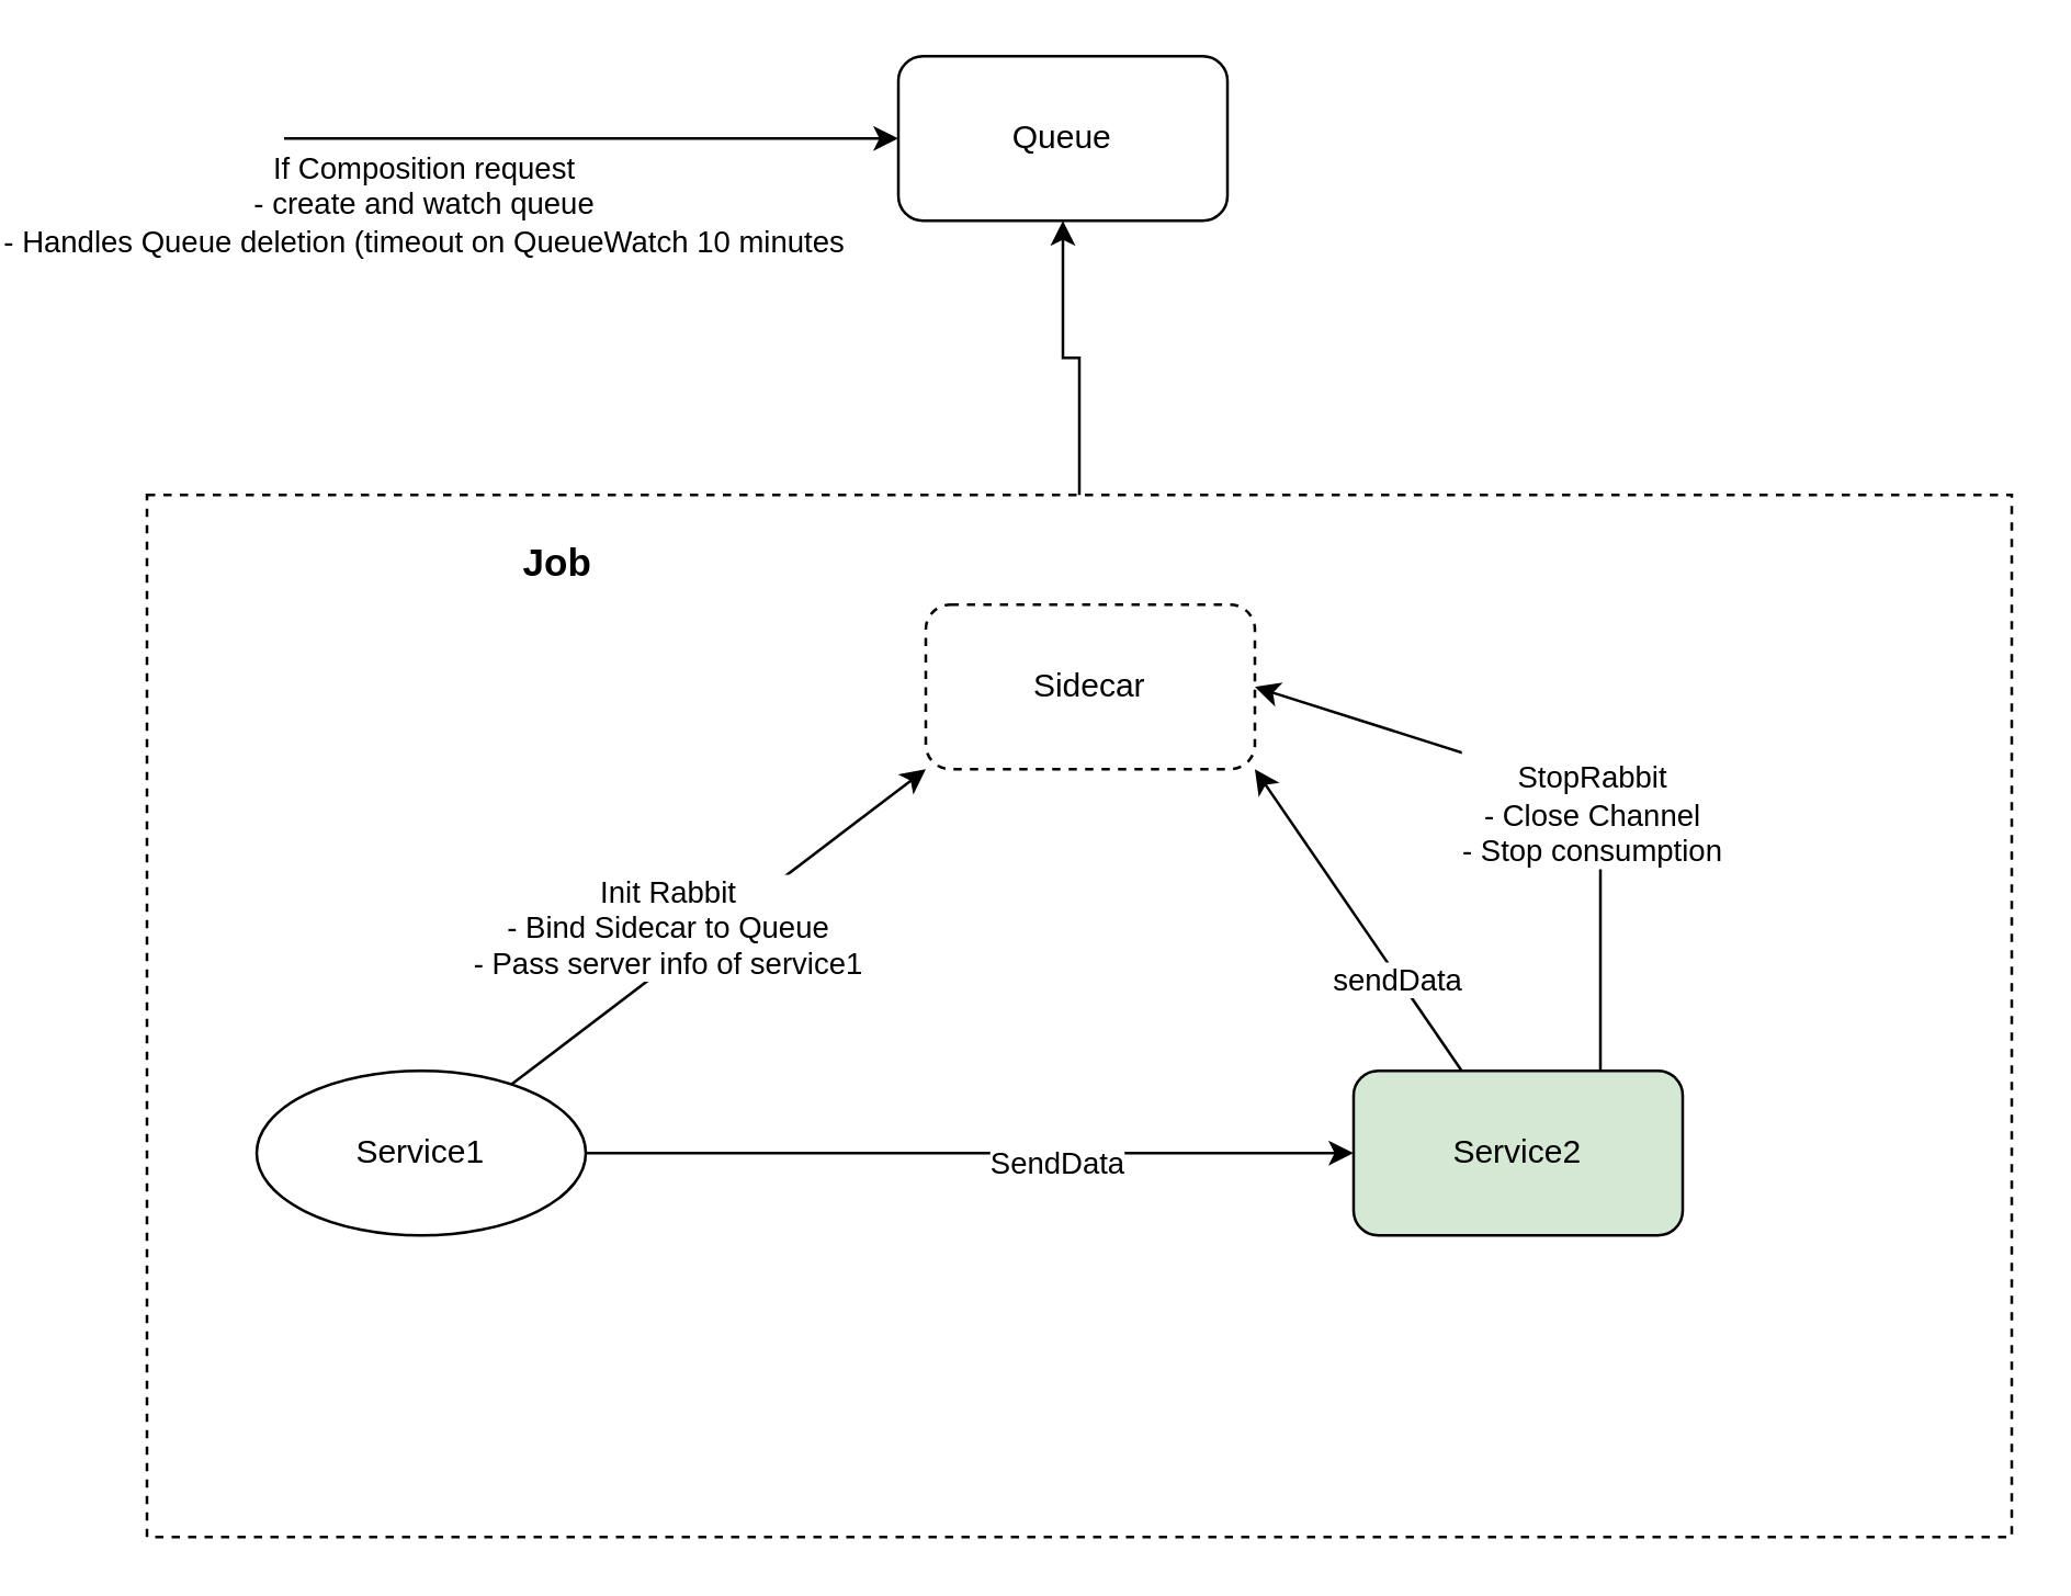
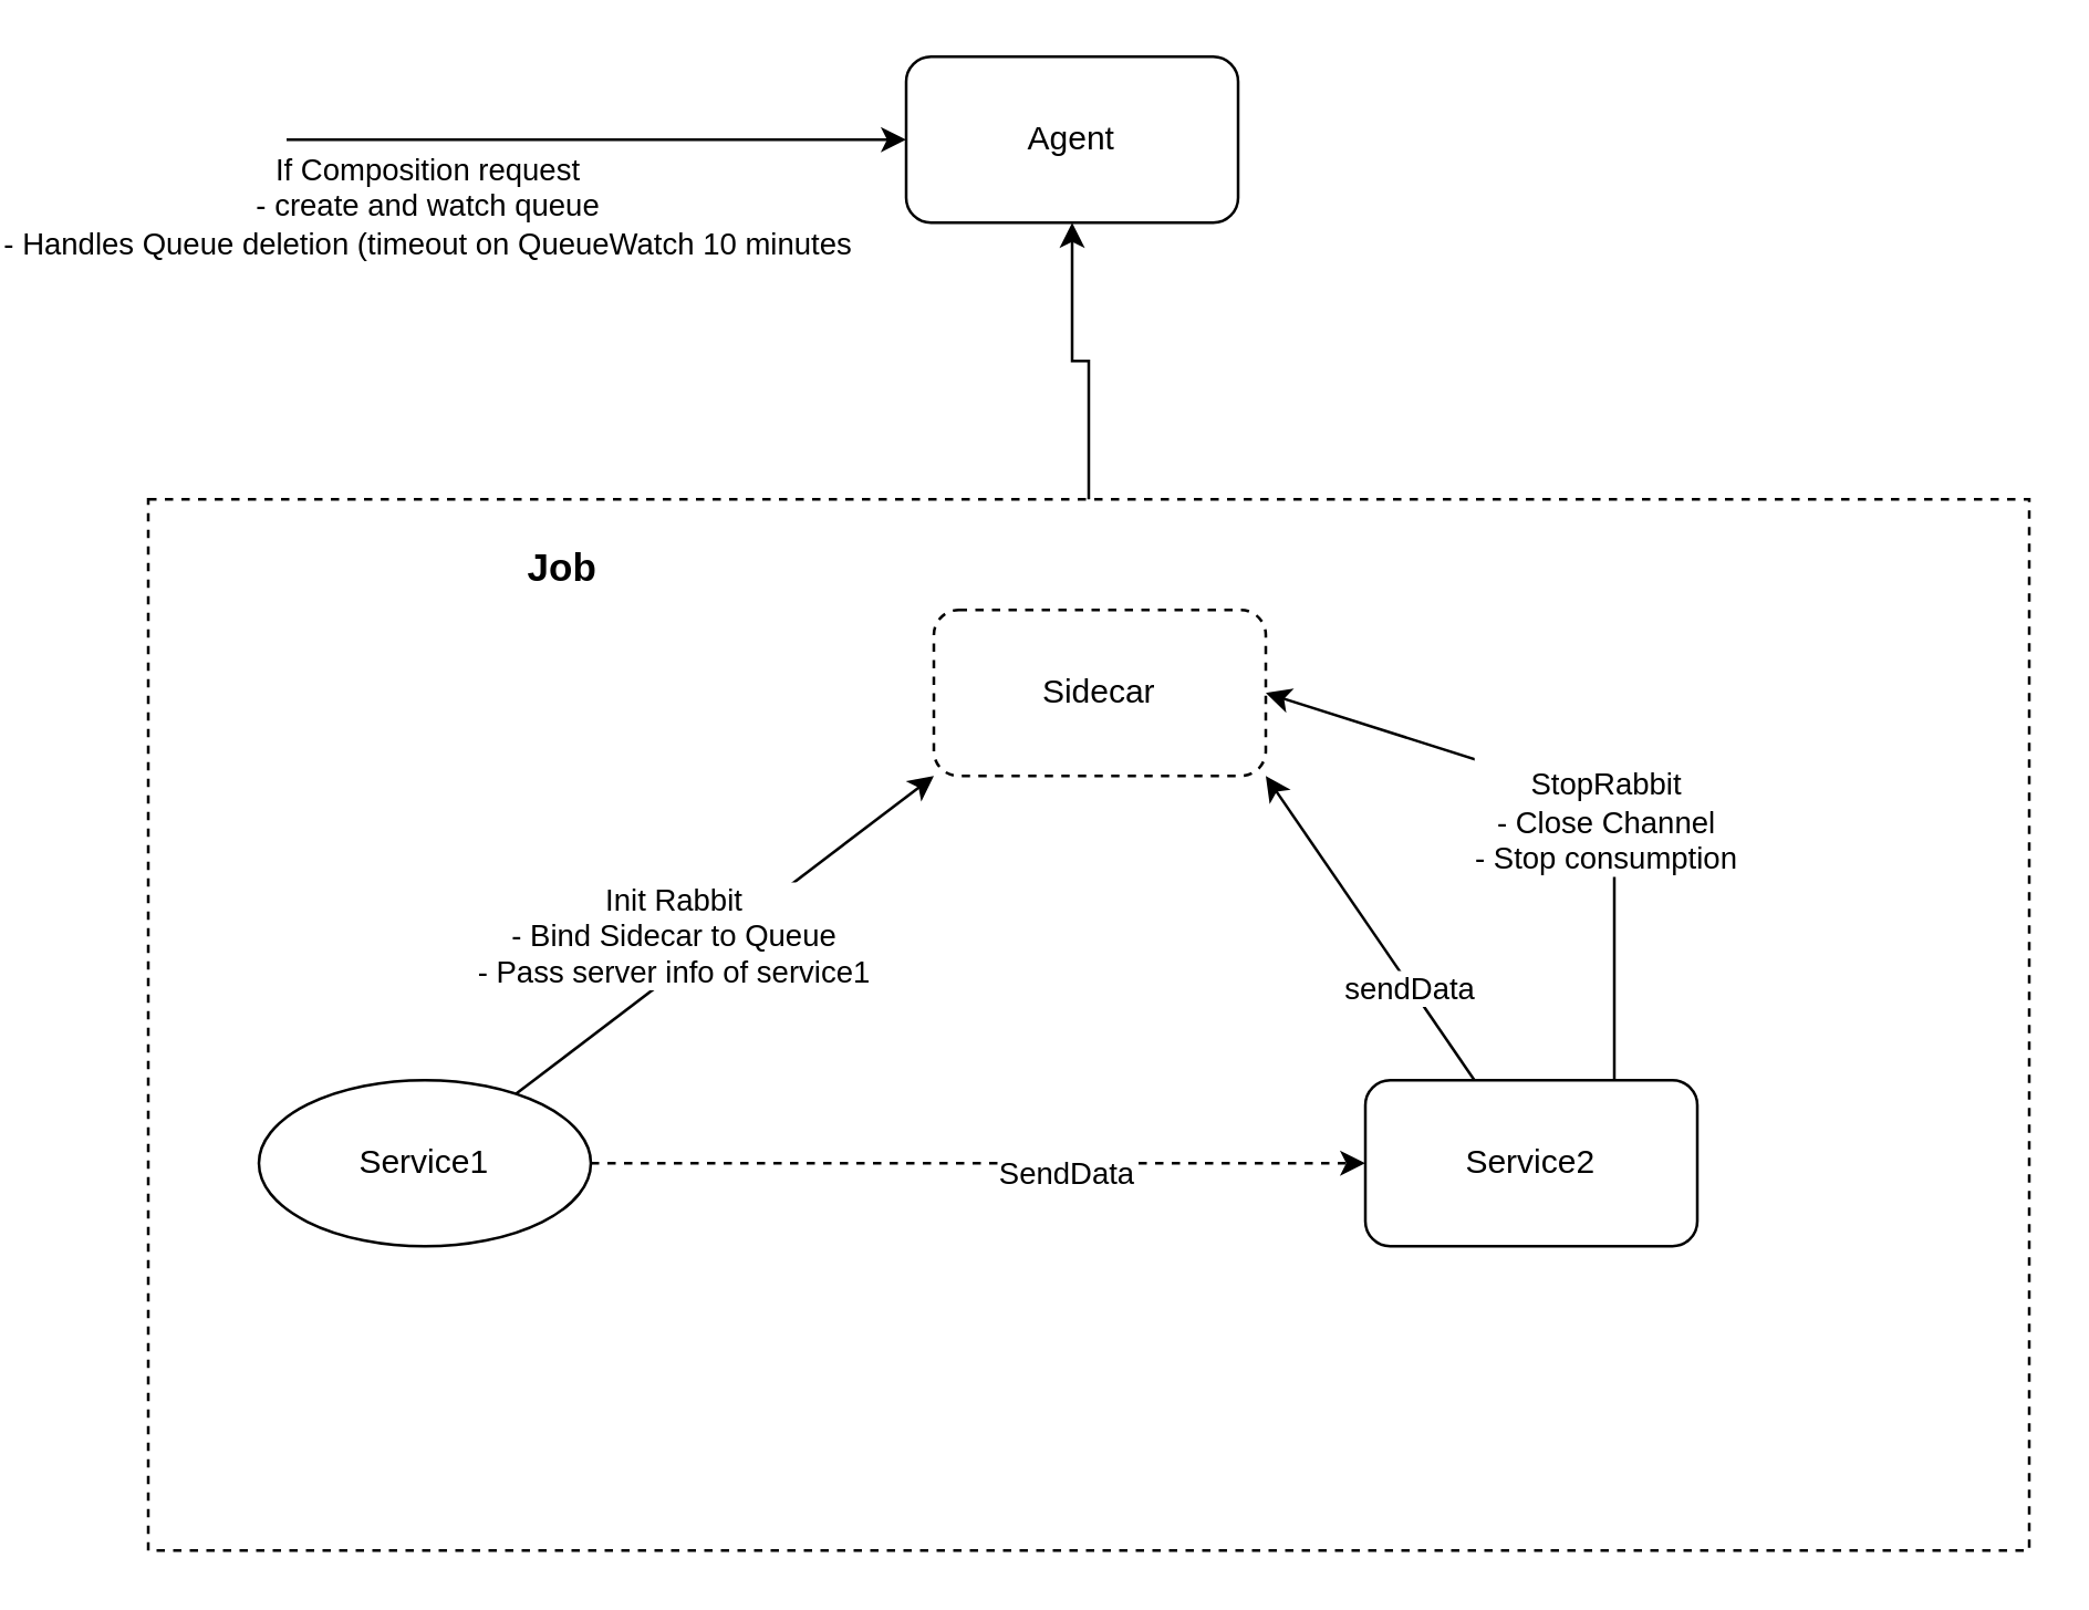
  <mxCell id="0" />
  <mxCell id="1" parent="0" />
  <mxCell id="2" value="" style="edgeStyle=orthogonalEdgeStyle;rounded=0;orthogonalLoop=1;jettySize=auto;html=1;" edge="1" parent="1" source="3" target="9"><mxGeometry relative="1" as="geometry" /></mxCell>
  <mxCell id="3" value="" style="rounded=0;whiteSpace=wrap;html=1;fillColor=none;dashed=1;" vertex="1" parent="1"><mxGeometry x="20" y="180" width="680" height="380" as="geometry" /></mxCell>
  <mxCell id="4" style="rounded=0;orthogonalLoop=1;jettySize=auto;html=1;entryX=0;entryY=1;entryDx=0;entryDy=0;" edge="1" parent="1" source="8" target="13"><mxGeometry relative="1" as="geometry" /></mxCell>
  <mxCell id="5" value="Init Rabbit&lt;div&gt;- Bind Sidecar to Queue&lt;/div&gt;&lt;div&gt;- Pass server info of service1&lt;/div&gt;" style="edgeLabel;html=1;align=center;verticalAlign=middle;resizable=0;points=[];" vertex="1" connectable="0" parent="4"><mxGeometry x="-0.286" y="-4" relative="1" as="geometry"><mxPoint y="-19" as="offset" /></mxGeometry></mxCell>
- <mxCell id="6" style="edgeStyle=orthogonalEdgeStyle;rounded=0;orthogonalLoop=1;jettySize=auto;html=1;entryX=0;entryY=0.5;entryDx=0;entryDy=0;" edge="1" parent="1" source="8" target="16"><mxGeometry relative="1" as="geometry" /></mxCell>
+ <mxCell id="6" style="edgeStyle=orthogonalEdgeStyle;rounded=0;orthogonalLoop=1;jettySize=auto;html=1;entryX=0;entryY=0.5;entryDx=0;entryDy=0;dashed=1;" edge="1" parent="1" source="8" target="16"><mxGeometry relative="1" as="geometry" /></mxCell>
  <mxCell id="7" value="SendData" style="edgeLabel;html=1;align=center;verticalAlign=middle;resizable=0;points=[];" vertex="1" connectable="0" parent="6"><mxGeometry x="0.221" y="-3" relative="1" as="geometry"><mxPoint as="offset" /></mxGeometry></mxCell>
  <mxCell id="8" value="Service1" style="ellipse;whiteSpace=wrap;html=1;" vertex="1" parent="1"><mxGeometry x="60" y="390" width="120" height="60" as="geometry" /></mxCell>
- <mxCell id="9" value="Queue" style="rounded=1;whiteSpace=wrap;html=1;" vertex="1" parent="1"><mxGeometry x="294" y="20" width="120" height="60" as="geometry" /></mxCell>
+ <mxCell id="9" value="Agent" style="rounded=1;whiteSpace=wrap;html=1;" vertex="1" parent="1"><mxGeometry x="294" y="20" width="120" height="60" as="geometry" /></mxCell>
  <mxCell id="10" value="&lt;font style=&quot;font-size: 14px;&quot;&gt;Job&lt;/font&gt;" style="text;html=1;align=center;verticalAlign=middle;whiteSpace=wrap;rounded=0;fontStyle=1" vertex="1" parent="1"><mxGeometry x="140" y="190" width="60" height="30" as="geometry" /></mxCell>
  <mxCell id="11" value="" style="endArrow=classic;html=1;rounded=0;entryX=0;entryY=0.5;entryDx=0;entryDy=0;" edge="1" parent="1" target="9"><mxGeometry width="50" height="50" relative="1" as="geometry"><mxPoint x="70" y="50" as="sourcePoint" /><mxPoint x="380" y="250" as="targetPoint" /></mxGeometry></mxCell>
  <mxCell id="12" value="If Composition request&lt;div&gt;- create and watch queue&lt;/div&gt;&lt;div&gt;- Handles Queue deletion (timeout on QueueWatch 10 minutes&lt;/div&gt;&lt;div&gt;&lt;br&gt;&lt;/div&gt;" style="edgeLabel;html=1;align=center;verticalAlign=middle;resizable=0;points=[];" vertex="1" connectable="0" parent="11"><mxGeometry x="-0.045" y="-4" relative="1" as="geometry"><mxPoint x="-57" y="26" as="offset" /></mxGeometry></mxCell>
  <mxCell id="13" value="Sidecar" style="rounded=1;whiteSpace=wrap;html=1;dashed=1;" vertex="1" parent="1"><mxGeometry x="304" y="220" width="120" height="60" as="geometry" /></mxCell>
  <mxCell id="14" style="rounded=0;orthogonalLoop=1;jettySize=auto;html=1;entryX=1;entryY=1;entryDx=0;entryDy=0;" edge="1" parent="1" source="16" target="13"><mxGeometry relative="1" as="geometry" /></mxCell>
  <mxCell id="15" value="sendData" style="edgeLabel;html=1;align=center;verticalAlign=middle;resizable=0;points=[];" vertex="1" connectable="0" parent="14"><mxGeometry x="-0.393" y="1" relative="1" as="geometry"><mxPoint y="-1" as="offset" /></mxGeometry></mxCell>
- <mxCell id="16" value="Service2" style="rounded=1;whiteSpace=wrap;html=1;fillColor=#d5e8d4;" vertex="1" parent="1"><mxGeometry x="460" y="390" width="120" height="60" as="geometry" /></mxCell>
+ <mxCell id="16" value="Service2" style="rounded=1;whiteSpace=wrap;html=1;" vertex="1" parent="1"><mxGeometry x="460" y="390" width="120" height="60" as="geometry" /></mxCell>
  <mxCell id="17" value="" style="endArrow=classic;html=1;rounded=0;exitX=0.75;exitY=0;exitDx=0;exitDy=0;entryX=1;entryY=0.5;entryDx=0;entryDy=0;" edge="1" parent="1" source="16" target="13"><mxGeometry width="50" height="50" relative="1" as="geometry"><mxPoint x="500" y="280" as="sourcePoint" /><mxPoint x="550" y="230" as="targetPoint" /><Array as="points"><mxPoint x="550" y="290" /></Array></mxGeometry></mxCell>
  <mxCell id="18" value="&lt;br&gt;StopRabbit&lt;div&gt;- Close Channel&lt;/div&gt;&lt;div&gt;- Stop consumption&lt;/div&gt;" style="edgeLabel;html=1;align=center;verticalAlign=middle;resizable=0;points=[];" vertex="1" connectable="0" parent="17"><mxGeometry x="-0.114" y="2" relative="1" as="geometry"><mxPoint y="-1" as="offset" /></mxGeometry></mxCell>
